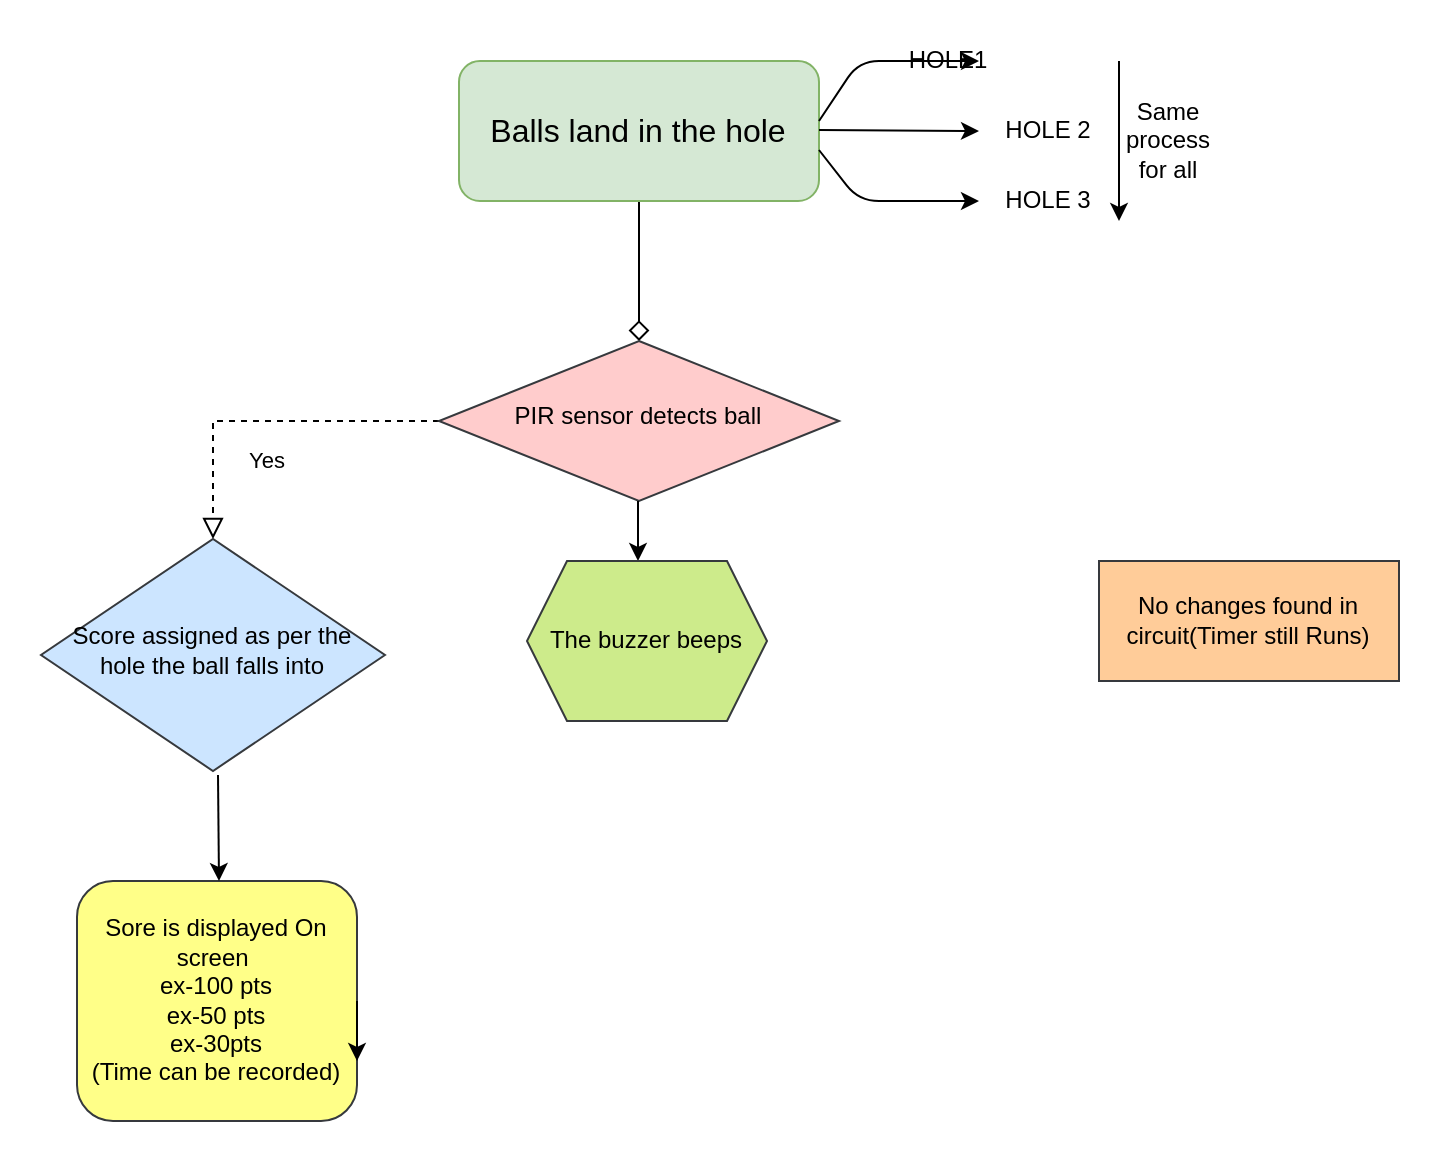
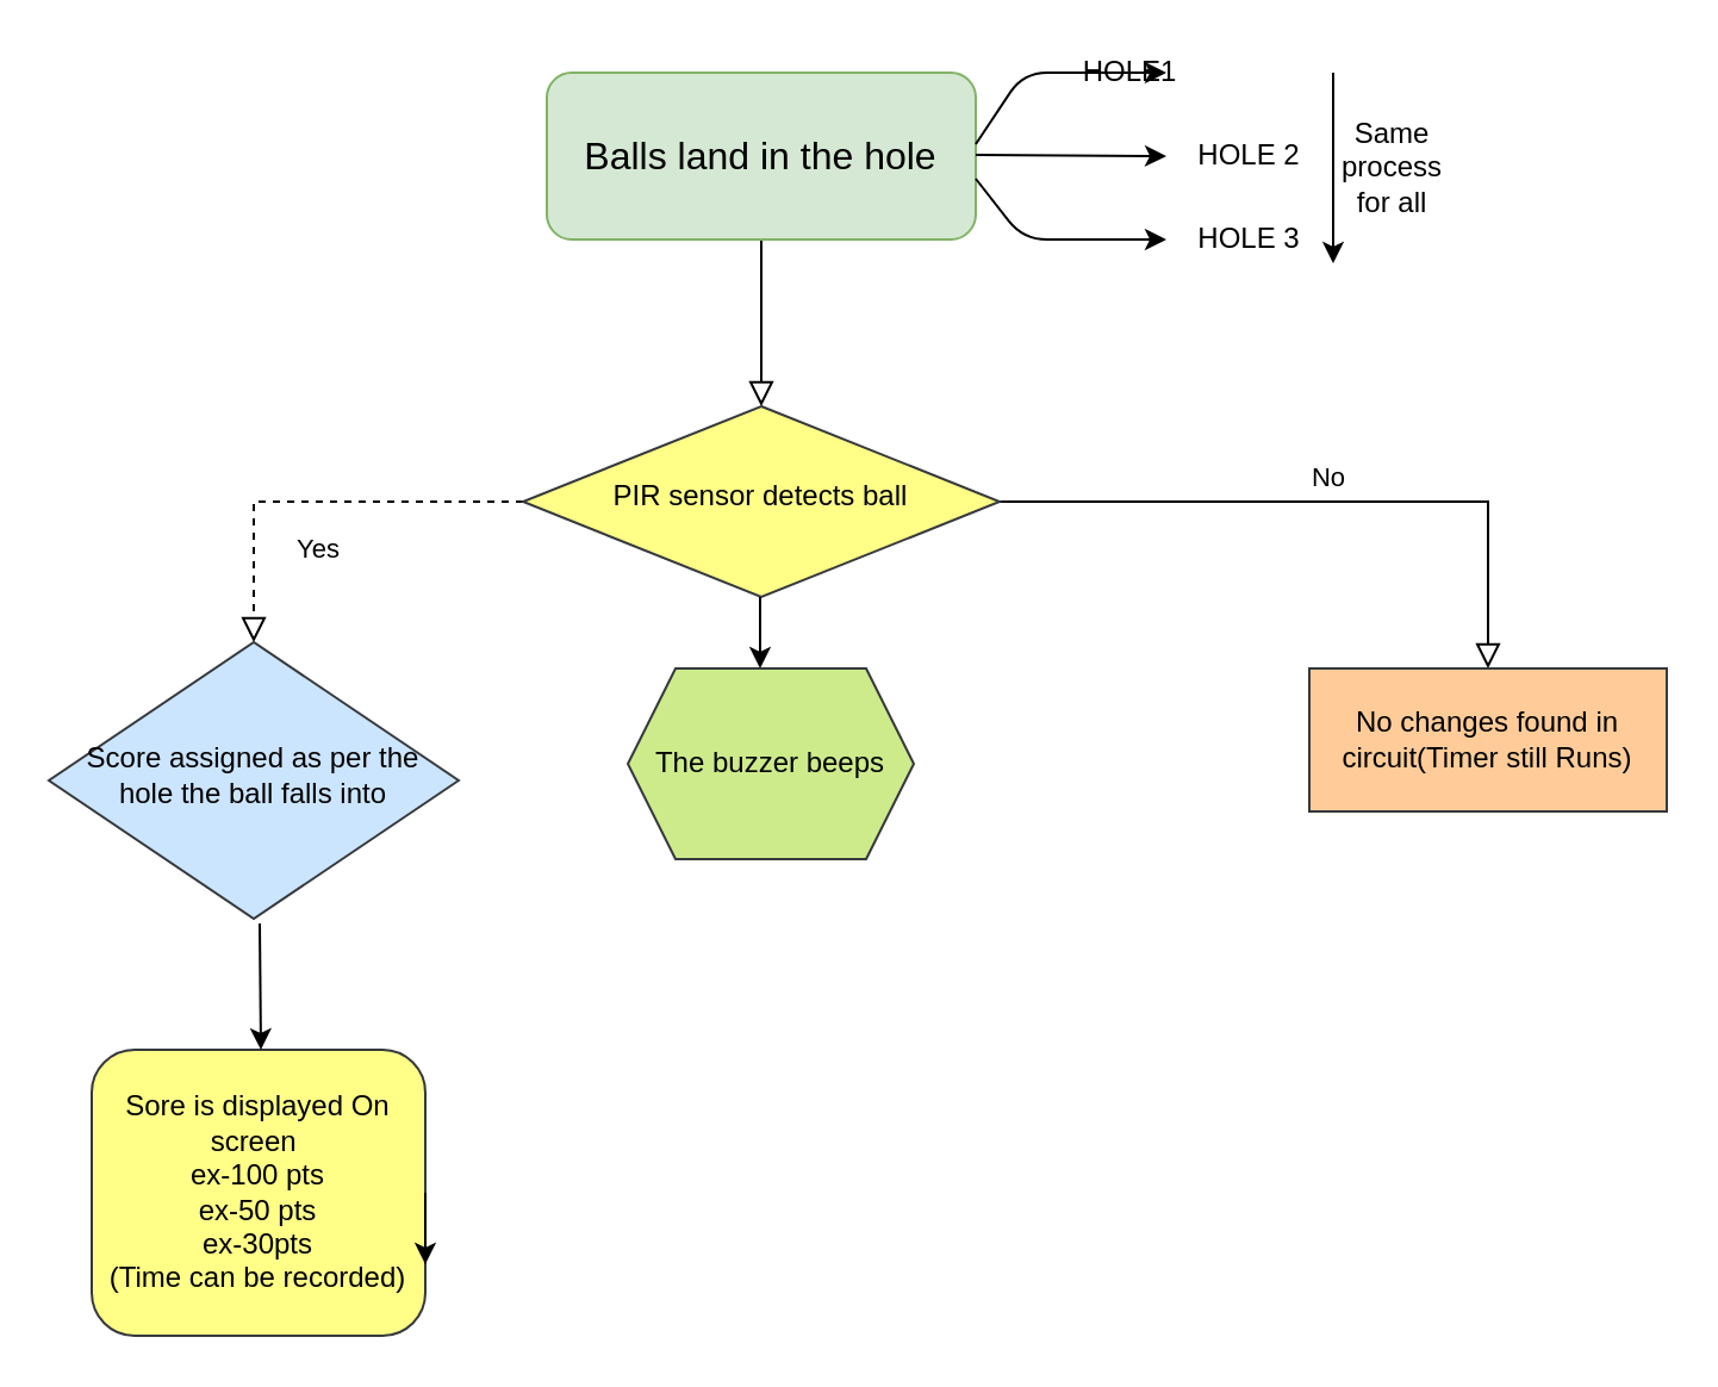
  <mxCell id="0" />
  <mxCell id="1" parent="0" />
- <mxCell id="2" value="" style="rounded=0;html=1;jettySize=auto;orthogonalLoop=1;fontSize=11;endArrow=diamond;endFill=0;endSize=8;strokeWidth=1;shadow=0;labelBackgroundColor=none;edgeStyle=orthogonalEdgeStyle;" parent="1" source="3" target="6" edge="1"><mxGeometry relative="1" as="geometry" /></mxCell>
+ <mxCell id="2" value="" style="rounded=0;html=1;jettySize=auto;orthogonalLoop=1;fontSize=11;endArrow=block;endFill=0;endSize=8;strokeWidth=1;shadow=0;labelBackgroundColor=none;edgeStyle=orthogonalEdgeStyle;" parent="1" source="3" target="6" edge="1"><mxGeometry relative="1" as="geometry" /></mxCell>
  <mxCell id="3" value="&lt;font size=&quot;3&quot;&gt;Balls land in the hole&lt;/font&gt;" style="rounded=1;whiteSpace=wrap;html=1;fontSize=12;glass=0;strokeWidth=1;shadow=0;fillColor=#d5e8d4;strokeColor=#82b366;" parent="1" vertex="1"><mxGeometry x="229" y="30" width="180" height="70" as="geometry" /></mxCell>
  <mxCell id="4" value="Yes" style="rounded=0;html=1;jettySize=auto;orthogonalLoop=1;fontSize=11;endArrow=block;endFill=0;endSize=8;strokeWidth=1;shadow=0;labelBackgroundColor=none;edgeStyle=orthogonalEdgeStyle;exitX=0;exitY=0.5;exitDx=0;exitDy=0;dashed=1;" parent="1" source="6" target="8" edge="1"><mxGeometry y="20" relative="1" as="geometry"><mxPoint as="offset" /><mxPoint x="79" y="200" as="sourcePoint" /></mxGeometry></mxCell>
- <mxCell id="6" value="PIR sensor detects ball" style="rhombus;whiteSpace=wrap;html=1;shadow=0;fontFamily=Helvetica;fontSize=12;align=center;strokeWidth=1;spacing=6;spacingTop=-4;fillColor=#ffcccc;strokeColor=#36393d;" parent="1" vertex="1"><mxGeometry x="219" y="170" width="200" height="80" as="geometry" /></mxCell>
+ <mxCell id="5" value="No" style="edgeStyle=orthogonalEdgeStyle;rounded=0;html=1;jettySize=auto;orthogonalLoop=1;fontSize=11;endArrow=block;endFill=0;endSize=8;strokeWidth=1;shadow=0;labelBackgroundColor=none;" parent="1" source="6" target="7" edge="1"><mxGeometry y="10" relative="1" as="geometry"><mxPoint as="offset" /></mxGeometry></mxCell>
+ <mxCell id="6" value="PIR sensor detects ball" style="rhombus;whiteSpace=wrap;html=1;shadow=0;fontFamily=Helvetica;fontSize=12;align=center;strokeWidth=1;spacing=6;spacingTop=-4;fillColor=#ffff88;strokeColor=#36393d;" parent="1" vertex="1"><mxGeometry x="219" y="170" width="200" height="80" as="geometry" /></mxCell>
  <mxCell id="7" value="No changes found in circuit(Timer still Runs)" style="whiteSpace=wrap;html=1;fontSize=12;glass=0;strokeWidth=1;shadow=0;fillColor=#ffcc99;strokeColor=#36393d;rounded=0;" parent="1" vertex="1"><mxGeometry x="549" y="280" width="150" height="60" as="geometry" /></mxCell>
  <mxCell id="8" value="Score assigned as per the hole the ball falls into" style="rhombus;whiteSpace=wrap;html=1;shadow=0;fontFamily=Helvetica;fontSize=12;align=center;strokeWidth=1;spacing=6;spacingTop=-4;direction=south;fillColor=#cce5ff;strokeColor=#36393d;" parent="1" vertex="1"><mxGeometry x="20" y="269" width="172" height="116" as="geometry" /></mxCell>
  <mxCell id="9" value="Sore is displayed On&lt;br&gt;screen&amp;nbsp;&lt;br&gt;ex-100 pts&lt;br&gt;ex-50 pts&lt;br&gt;ex-30pts&lt;br&gt;(Time can be recorded)" style="rounded=1;whiteSpace=wrap;html=1;fontSize=12;glass=0;strokeWidth=1;shadow=0;fillColor=#ffff88;strokeColor=#36393d;" parent="1" vertex="1"><mxGeometry x="38" y="440" width="140" height="120" as="geometry" /></mxCell>
  <mxCell id="10" style="edgeStyle=orthogonalEdgeStyle;rounded=0;orthogonalLoop=1;jettySize=auto;html=1;exitX=1;exitY=0.5;exitDx=0;exitDy=0;entryX=1;entryY=0.75;entryDx=0;entryDy=0;" parent="1" source="9" target="9" edge="1"><mxGeometry relative="1" as="geometry" /></mxCell>
  <mxCell id="11" value="" style="endArrow=classic;html=1;" parent="1" edge="1"><mxGeometry width="50" height="50" relative="1" as="geometry"><mxPoint x="318.5" y="250" as="sourcePoint" /><mxPoint x="318.5" y="280" as="targetPoint" /></mxGeometry></mxCell>
  <mxCell id="12" value="" style="endArrow=classic;html=1;" parent="1" edge="1"><mxGeometry width="50" height="50" relative="1" as="geometry"><mxPoint x="409" y="60" as="sourcePoint" /><mxPoint x="489" y="30" as="targetPoint" /><Array as="points"><mxPoint x="429" y="30" /></Array></mxGeometry></mxCell>
  <mxCell id="13" value="" style="endArrow=classic;html=1;" parent="1" edge="1"><mxGeometry width="50" height="50" relative="1" as="geometry"><mxPoint x="409" y="64.5" as="sourcePoint" /><mxPoint x="489" y="65" as="targetPoint" /></mxGeometry></mxCell>
  <mxCell id="14" value="" style="endArrow=classic;html=1;" parent="1" edge="1"><mxGeometry width="50" height="50" relative="1" as="geometry"><mxPoint x="409" y="74.5" as="sourcePoint" /><mxPoint x="489" y="100" as="targetPoint" /><Array as="points"><mxPoint x="429" y="100" /></Array></mxGeometry></mxCell>
  <mxCell id="15" value="HOLE1" style="text;html=1;strokeColor=none;fillColor=none;align=center;verticalAlign=middle;whiteSpace=wrap;rounded=0;" parent="1" vertex="1"><mxGeometry x="454" y="20" width="40" height="20" as="geometry" /></mxCell>
  <mxCell id="16" value="HOLE 2" style="text;html=1;strokeColor=none;fillColor=none;align=center;verticalAlign=middle;whiteSpace=wrap;rounded=0;" parent="1" vertex="1"><mxGeometry x="499" y="55" width="50" height="20" as="geometry" /></mxCell>
  <mxCell id="17" value="HOLE 3" style="text;html=1;strokeColor=none;fillColor=none;align=center;verticalAlign=middle;whiteSpace=wrap;rounded=0;" parent="1" vertex="1"><mxGeometry x="499" y="90" width="50" height="20" as="geometry" /></mxCell>
  <mxCell id="18" value="" style="endArrow=classic;html=1;" parent="1" edge="1"><mxGeometry width="50" height="50" relative="1" as="geometry"><mxPoint x="559" y="30" as="sourcePoint" /><mxPoint x="559" y="110" as="targetPoint" /></mxGeometry></mxCell>
  <mxCell id="19" value="Same process for all" style="text;html=1;strokeColor=none;fillColor=none;align=center;verticalAlign=middle;whiteSpace=wrap;rounded=0;" parent="1" vertex="1"><mxGeometry x="564" y="60" width="40" height="20" as="geometry" /></mxCell>
  <mxCell id="20" value="" style="endArrow=classic;html=1;" parent="1" edge="1"><mxGeometry width="50" height="50" relative="1" as="geometry"><mxPoint x="108.5" y="387" as="sourcePoint" /><mxPoint x="109" y="440" as="targetPoint" /></mxGeometry></mxCell>
  <mxCell id="21" value="The buzzer beeps" style="shape=hexagon;perimeter=hexagonPerimeter2;whiteSpace=wrap;html=1;fixedSize=1;fillColor=#cdeb8b;strokeColor=#36393d;" vertex="1" parent="1"><mxGeometry x="263" y="280" width="120" height="80" as="geometry" /></mxCell>
